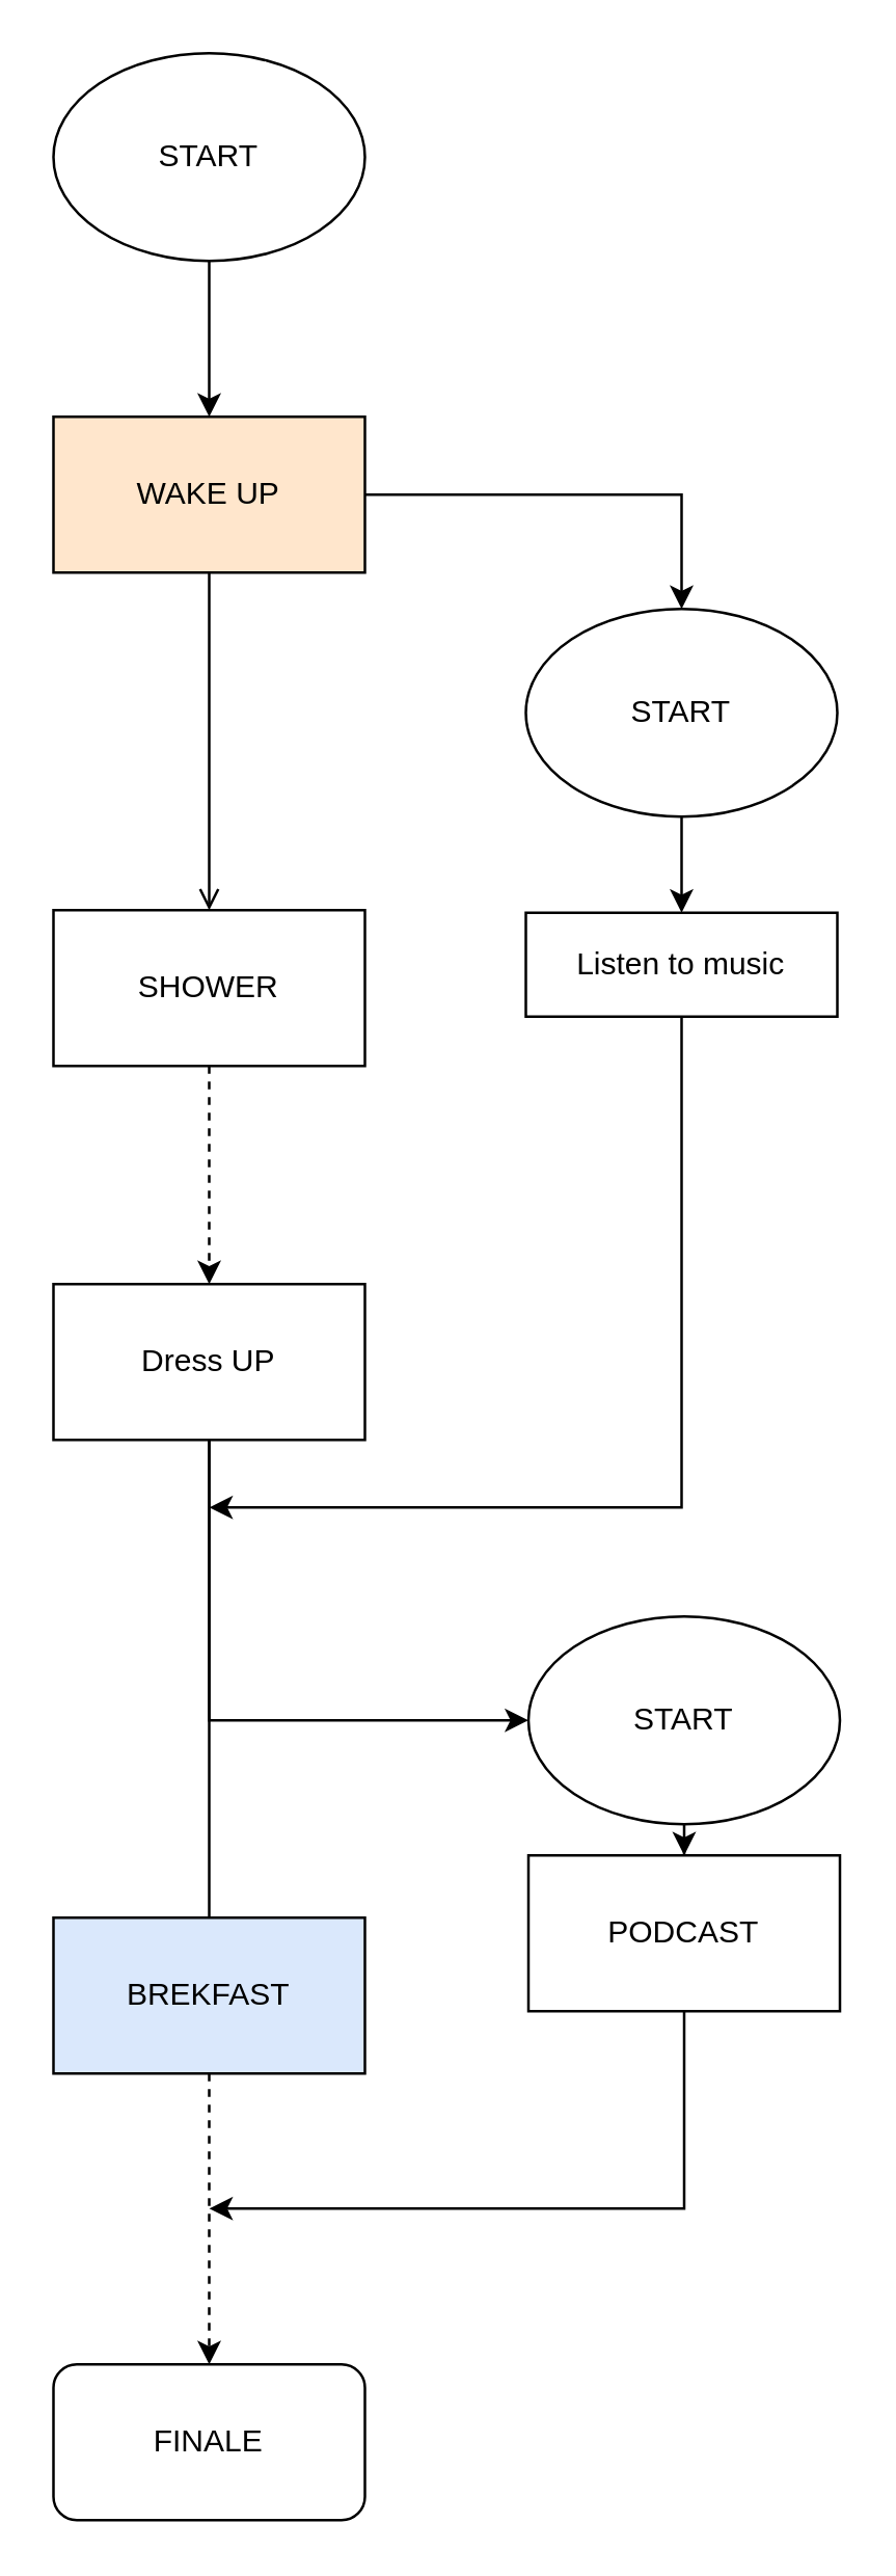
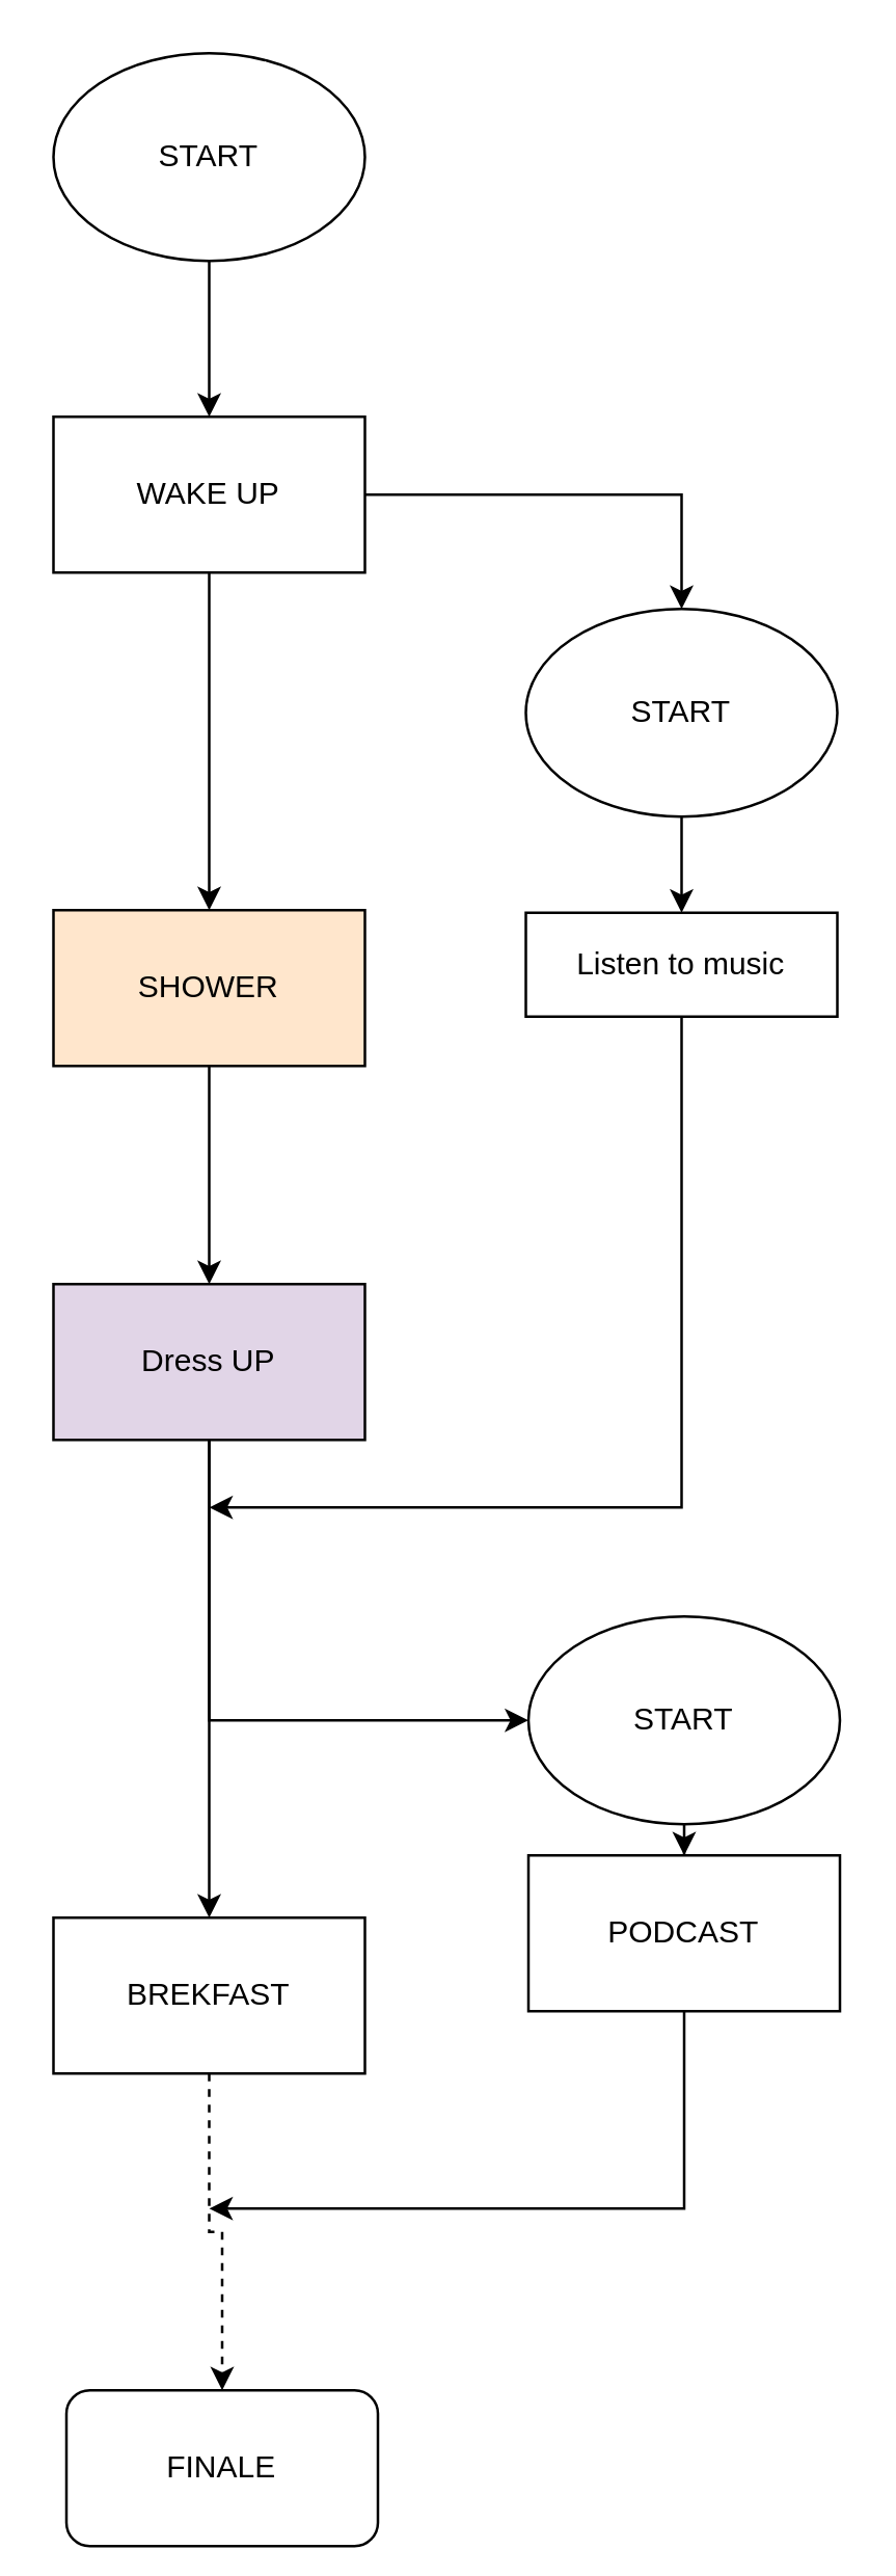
  <mxCell id="0" />
  <mxCell id="1" parent="0" />
  <mxCell id="2" style="edgeStyle=orthogonalEdgeStyle;rounded=0;orthogonalLoop=1;jettySize=auto;html=1;" edge="1" parent="1" source="3" target="6"><mxGeometry relative="1" as="geometry" /></mxCell>
  <mxCell id="3" value="START" style="ellipse;whiteSpace=wrap;html=1;" vertex="1" parent="1"><mxGeometry x="20" y="20" width="120" height="80" as="geometry" /></mxCell>
- <mxCell id="4" style="edgeStyle=orthogonalEdgeStyle;rounded=0;orthogonalLoop=1;jettySize=auto;html=1;endArrow=open;" edge="1" parent="1" source="6" target="8"><mxGeometry relative="1" as="geometry" /></mxCell>
+ <mxCell id="4" style="edgeStyle=orthogonalEdgeStyle;rounded=0;orthogonalLoop=1;jettySize=auto;html=1;" edge="1" parent="1" source="6" target="8"><mxGeometry relative="1" as="geometry" /></mxCell>
  <mxCell id="5" style="edgeStyle=orthogonalEdgeStyle;rounded=0;orthogonalLoop=1;jettySize=auto;html=1;" edge="1" parent="1" source="6" target="10"><mxGeometry relative="1" as="geometry" /></mxCell>
- <mxCell id="6" value="WAKE UP" style="rounded=0;whiteSpace=wrap;html=1;fillColor=#ffe6cc;" vertex="1" parent="1"><mxGeometry x="20" y="160" width="120" height="60" as="geometry" /></mxCell>
- <mxCell id="7" style="edgeStyle=orthogonalEdgeStyle;rounded=0;orthogonalLoop=1;jettySize=auto;html=1;dashed=1;" edge="1" parent="1" source="8" target="15"><mxGeometry relative="1" as="geometry" /></mxCell>
- <mxCell id="8" value="SHOWER" style="rounded=0;whiteSpace=wrap;html=1;" vertex="1" parent="1"><mxGeometry x="20" y="350" width="120" height="60" as="geometry" /></mxCell>
+ <mxCell id="6" value="WAKE UP" style="rounded=0;whiteSpace=wrap;html=1;" vertex="1" parent="1"><mxGeometry x="20" y="160" width="120" height="60" as="geometry" /></mxCell>
+ <mxCell id="7" style="edgeStyle=orthogonalEdgeStyle;rounded=0;orthogonalLoop=1;jettySize=auto;html=1;" edge="1" parent="1" source="8" target="15"><mxGeometry relative="1" as="geometry" /></mxCell>
+ <mxCell id="8" value="SHOWER" style="rounded=0;whiteSpace=wrap;html=1;fillColor=#ffe6cc;" vertex="1" parent="1"><mxGeometry x="20" y="350" width="120" height="60" as="geometry" /></mxCell>
  <mxCell id="9" style="edgeStyle=orthogonalEdgeStyle;rounded=0;orthogonalLoop=1;jettySize=auto;html=1;entryX=0.5;entryY=0;entryDx=0;entryDy=0;" edge="1" parent="1" source="10" target="12"><mxGeometry relative="1" as="geometry" /></mxCell>
  <mxCell id="10" value="START" style="ellipse;whiteSpace=wrap;html=1;" vertex="1" parent="1"><mxGeometry x="202" y="234" width="120" height="80" as="geometry" /></mxCell>
  <mxCell id="11" style="edgeStyle=orthogonalEdgeStyle;rounded=0;orthogonalLoop=1;jettySize=auto;html=1;" edge="1" parent="1" source="12"><mxGeometry relative="1" as="geometry"><mxPoint x="80" y="580" as="targetPoint" /><Array as="points"><mxPoint x="262" y="580" /></Array></mxGeometry></mxCell>
  <mxCell id="12" value="Listen to music" style="rounded=0;whiteSpace=wrap;html=1;" vertex="1" parent="1"><mxGeometry x="202" y="351" width="120" height="40" as="geometry" /></mxCell>
- <mxCell id="13" style="edgeStyle=orthogonalEdgeStyle;rounded=0;orthogonalLoop=1;jettySize=auto;html=1;entryX=0.5;entryY=0;entryDx=0;entryDy=0;endArrow=none;" edge="1" parent="1" source="15" target="17"><mxGeometry relative="1" as="geometry" /></mxCell>
+ <mxCell id="13" style="edgeStyle=orthogonalEdgeStyle;rounded=0;orthogonalLoop=1;jettySize=auto;html=1;entryX=0.5;entryY=0;entryDx=0;entryDy=0;" edge="1" parent="1" source="15" target="17"><mxGeometry relative="1" as="geometry" /></mxCell>
  <mxCell id="14" style="edgeStyle=orthogonalEdgeStyle;rounded=0;orthogonalLoop=1;jettySize=auto;html=1;entryX=0;entryY=0.5;entryDx=0;entryDy=0;exitX=0.5;exitY=1;exitDx=0;exitDy=0;" edge="1" parent="1" source="15" target="19"><mxGeometry relative="1" as="geometry" /></mxCell>
- <mxCell id="15" value="Dress UP" style="rounded=0;whiteSpace=wrap;html=1;" vertex="1" parent="1"><mxGeometry x="20" y="494" width="120" height="60" as="geometry" /></mxCell>
+ <mxCell id="15" value="Dress UP" style="rounded=0;whiteSpace=wrap;html=1;fillColor=#e1d5e7;" vertex="1" parent="1"><mxGeometry x="20" y="494" width="120" height="60" as="geometry" /></mxCell>
  <mxCell id="16" style="edgeStyle=orthogonalEdgeStyle;rounded=0;orthogonalLoop=1;jettySize=auto;html=1;entryX=0.5;entryY=0;entryDx=0;entryDy=0;dashed=1;" edge="1" parent="1" source="17" target="22"><mxGeometry relative="1" as="geometry" /></mxCell>
- <mxCell id="17" value="BREKFAST" style="rounded=0;whiteSpace=wrap;html=1;fillColor=#dae8fc;" vertex="1" parent="1"><mxGeometry x="20" y="738" width="120" height="60" as="geometry" /></mxCell>
+ <mxCell id="17" value="BREKFAST" style="rounded=0;whiteSpace=wrap;html=1;" vertex="1" parent="1"><mxGeometry x="20" y="738" width="120" height="60" as="geometry" /></mxCell>
  <mxCell id="18" style="edgeStyle=orthogonalEdgeStyle;rounded=0;orthogonalLoop=1;jettySize=auto;html=1;entryX=0.5;entryY=0;entryDx=0;entryDy=0;" edge="1" parent="1" source="19" target="21"><mxGeometry relative="1" as="geometry" /></mxCell>
  <mxCell id="19" value="START" style="ellipse;whiteSpace=wrap;html=1;" vertex="1" parent="1"><mxGeometry x="203" y="622" width="120" height="80" as="geometry" /></mxCell>
  <mxCell id="20" style="edgeStyle=orthogonalEdgeStyle;rounded=0;orthogonalLoop=1;jettySize=auto;html=1;" edge="1" parent="1" source="21"><mxGeometry relative="1" as="geometry"><mxPoint x="80" y="850" as="targetPoint" /><Array as="points"><mxPoint x="263" y="850" /></Array></mxGeometry></mxCell>
  <mxCell id="21" value="PODCAST" style="rounded=0;whiteSpace=wrap;html=1;" vertex="1" parent="1"><mxGeometry x="203" y="714" width="120" height="60" as="geometry" /></mxCell>
- <mxCell id="22" value="FINALE" style="rounded=1;whiteSpace=wrap;html=1;" vertex="1" parent="1"><mxGeometry x="20" y="910" width="120" height="60" as="geometry" /></mxCell>
+ <mxCell id="22" value="FINALE" style="rounded=1;whiteSpace=wrap;html=1;" vertex="1" parent="1"><mxGeometry x="25" y="920" width="120" height="60" as="geometry" /></mxCell>
